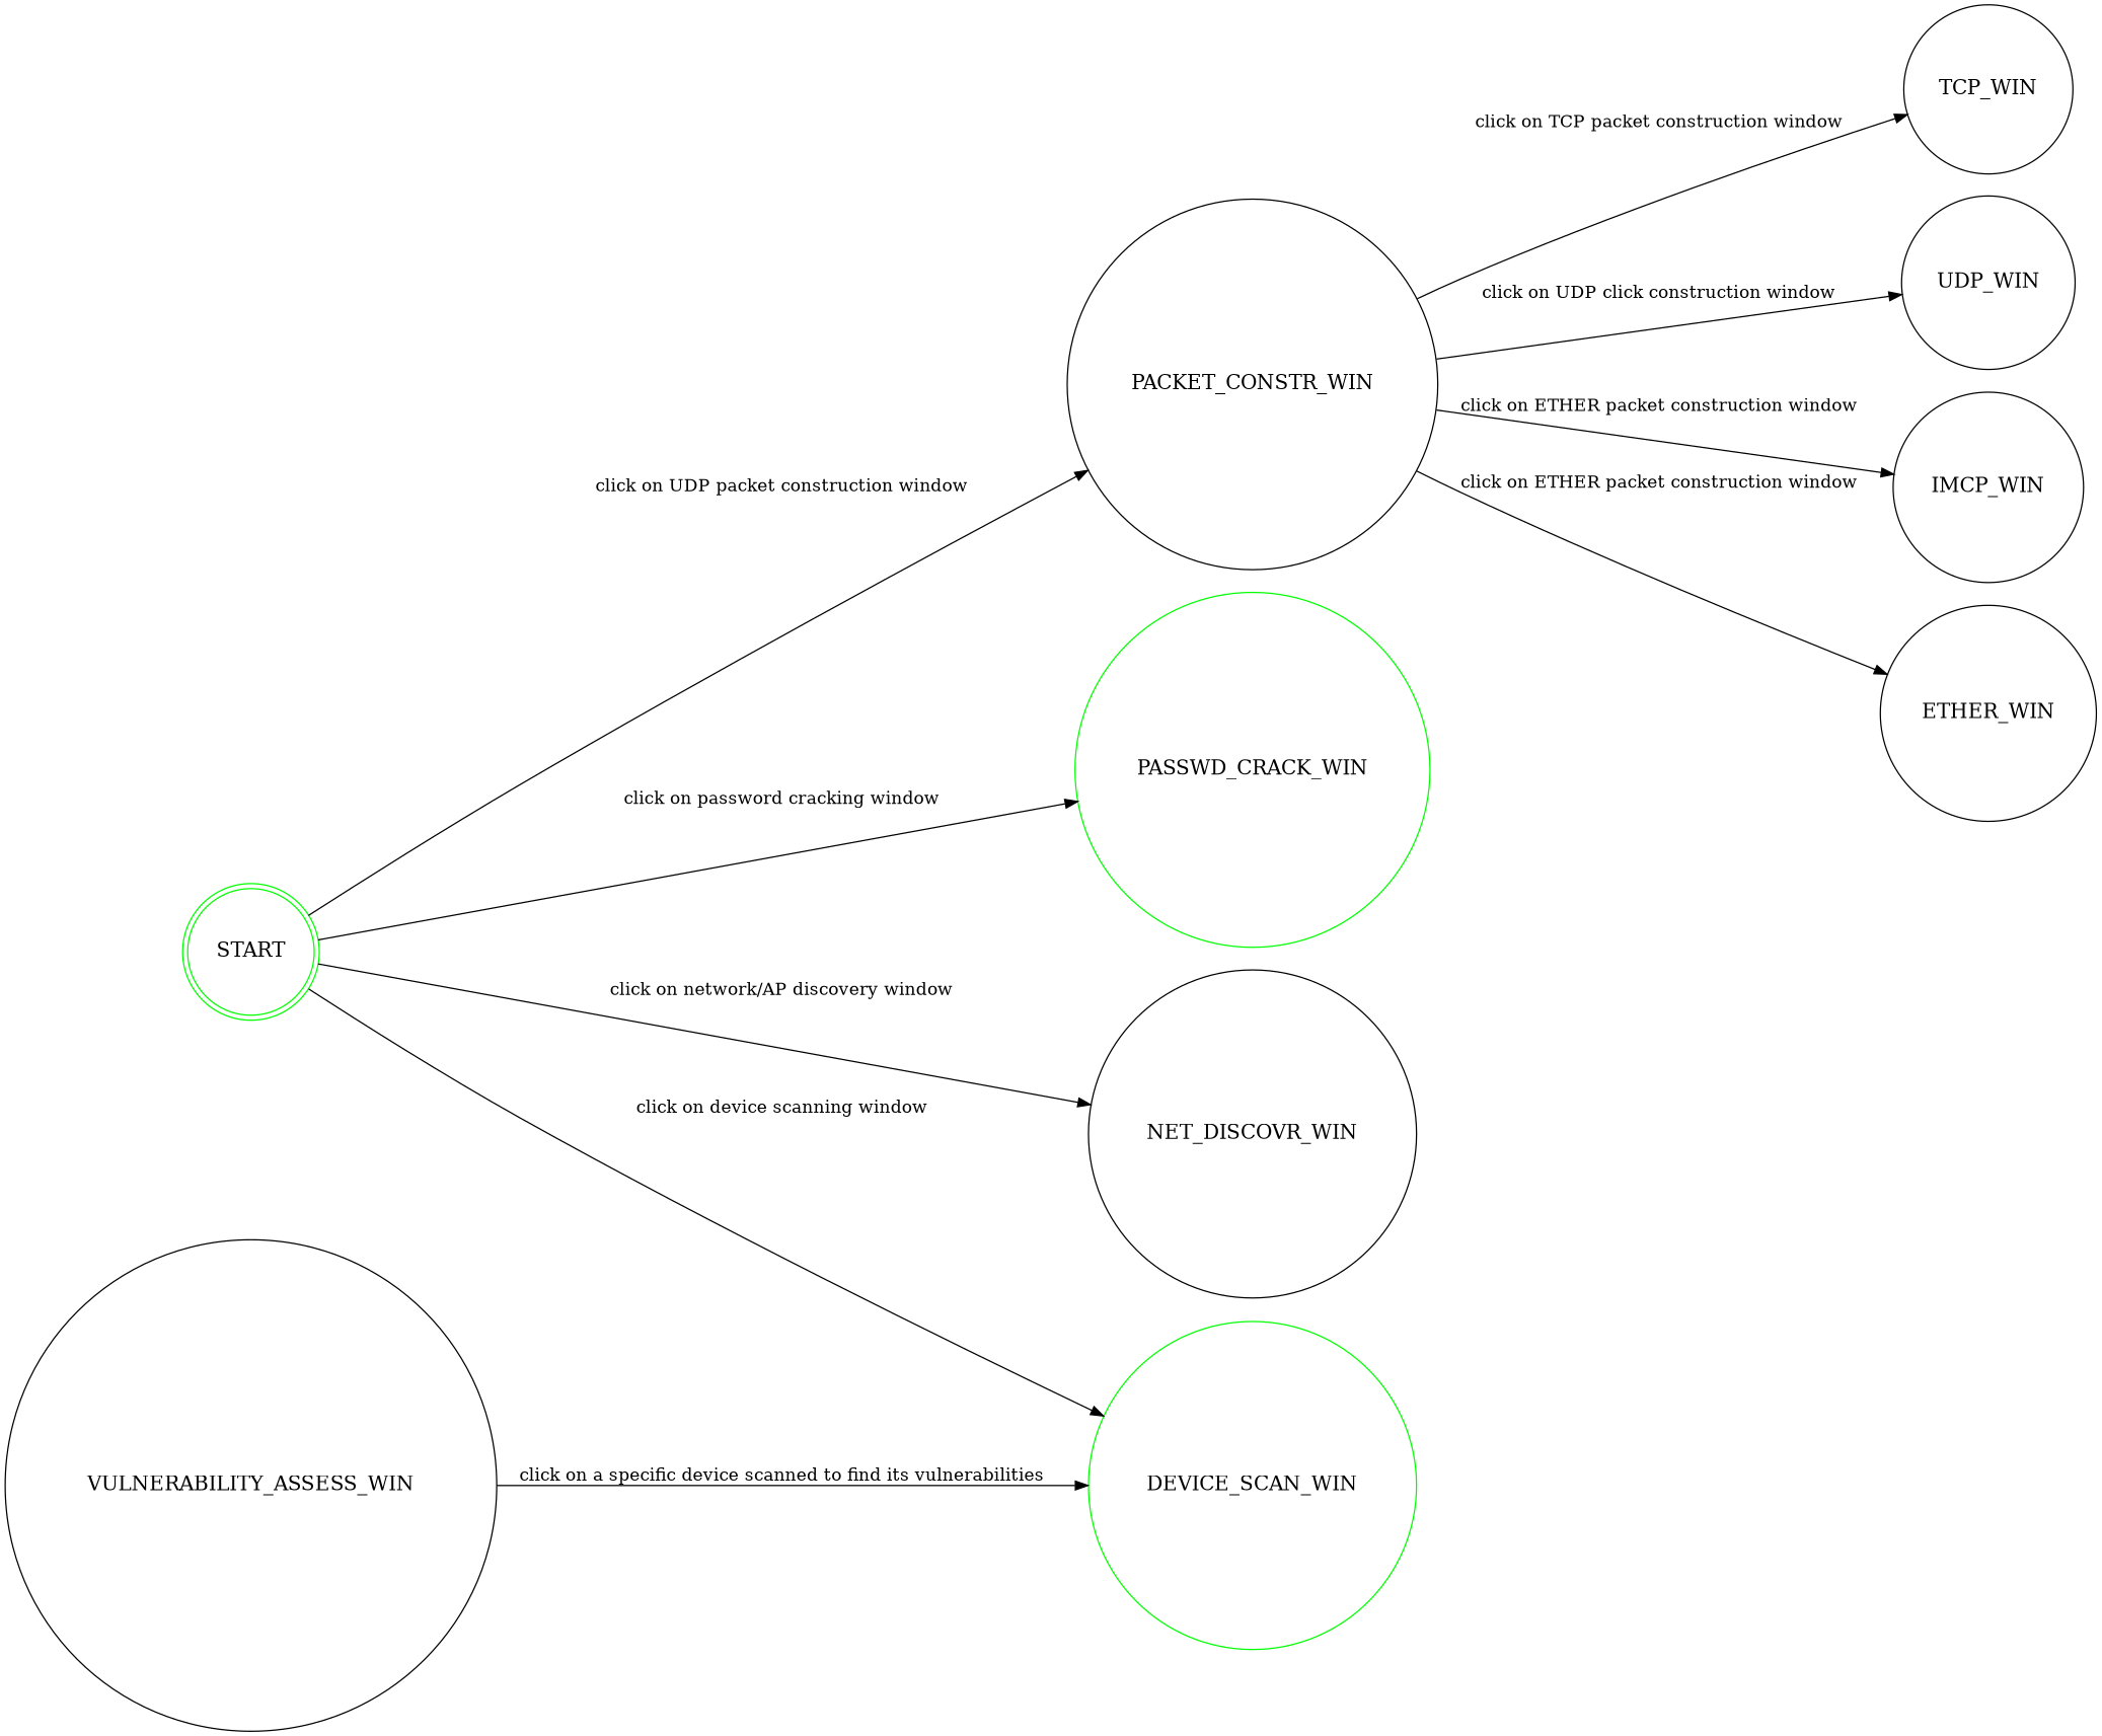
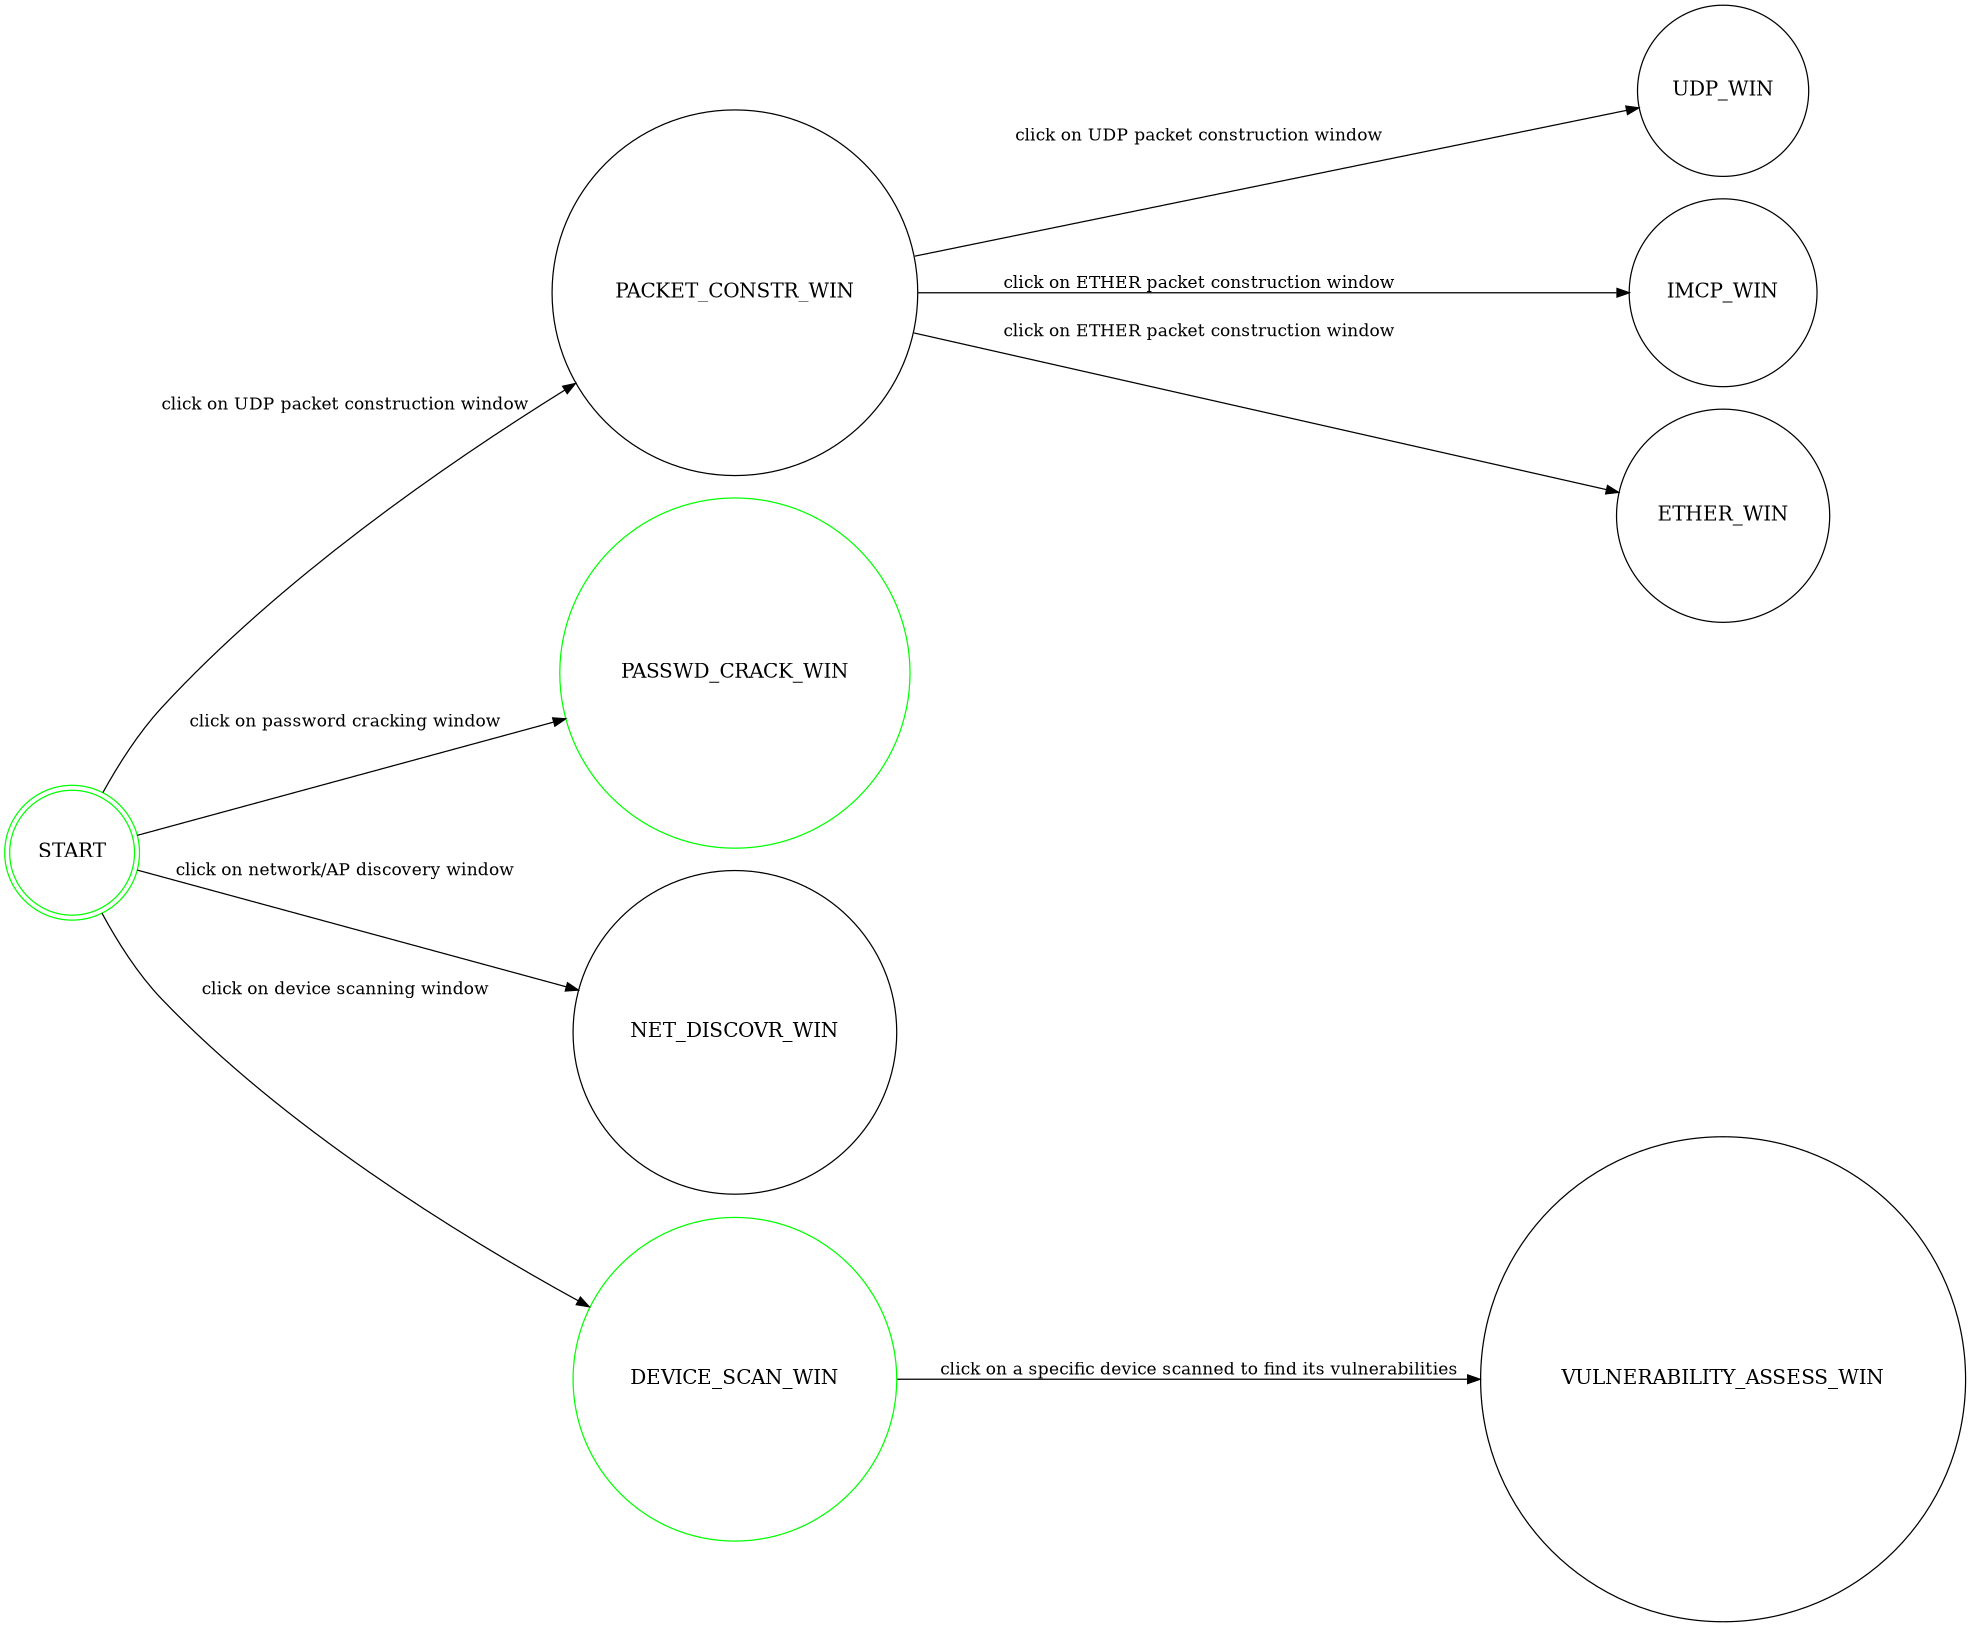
  digraph {
    rankdir=LR
    node [fillcolor=gray20 fontsize=16 shape=circle]
    START [color=green peripheries=2]
    PACKET_CONSTR_WIN
    PASSWD_CRACK_WIN [color=green]
    NET_DISCOVR_WIN
    DEVICE_SCAN_WIN [color=green]
-   TCP_WIN
    UDP_WIN
    IMCP_WIN
    ETHER_WIN
    VULNERABILITY_ASSESS_WIN
    START -> PACKET_CONSTR_WIN [label="click on UDP packet construction window"]
    START -> PASSWD_CRACK_WIN [label="click on password cracking window"]
    START -> NET_DISCOVR_WIN [label="click on network/AP discovery window"]
    START -> DEVICE_SCAN_WIN [label="click on device scanning window"]
-   PACKET_CONSTR_WIN -> TCP_WIN [label="click on TCP packet construction window"]
-   PACKET_CONSTR_WIN -> UDP_WIN [label="click on UDP click construction window"]
+   PACKET_CONSTR_WIN -> UDP_WIN [label="click on UDP packet construction window"]
    PACKET_CONSTR_WIN -> IMCP_WIN [label="click on ETHER packet construction window"]
    PACKET_CONSTR_WIN -> ETHER_WIN [label="click on ETHER packet construction window"]
-   VULNERABILITY_ASSESS_WIN -> DEVICE_SCAN_WIN [label="click on a specific device scanned to find its vulnerabilities"]
+   DEVICE_SCAN_WIN -> VULNERABILITY_ASSESS_WIN [label="click on a specific device scanned to find its vulnerabilities"]
  }
